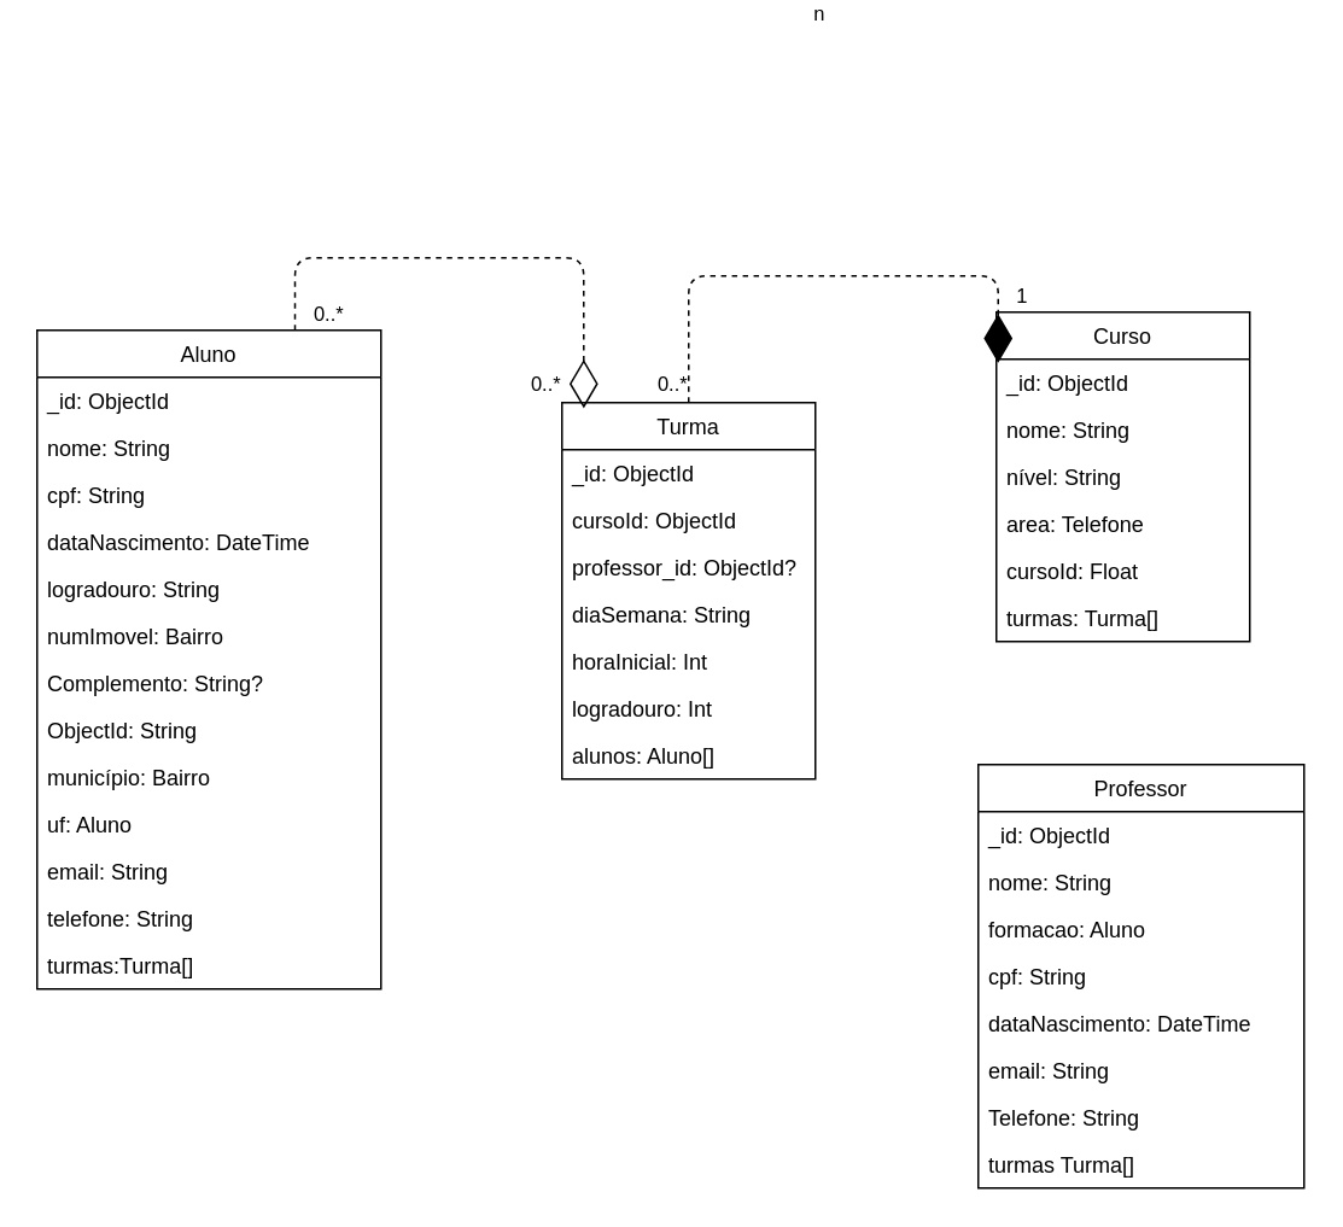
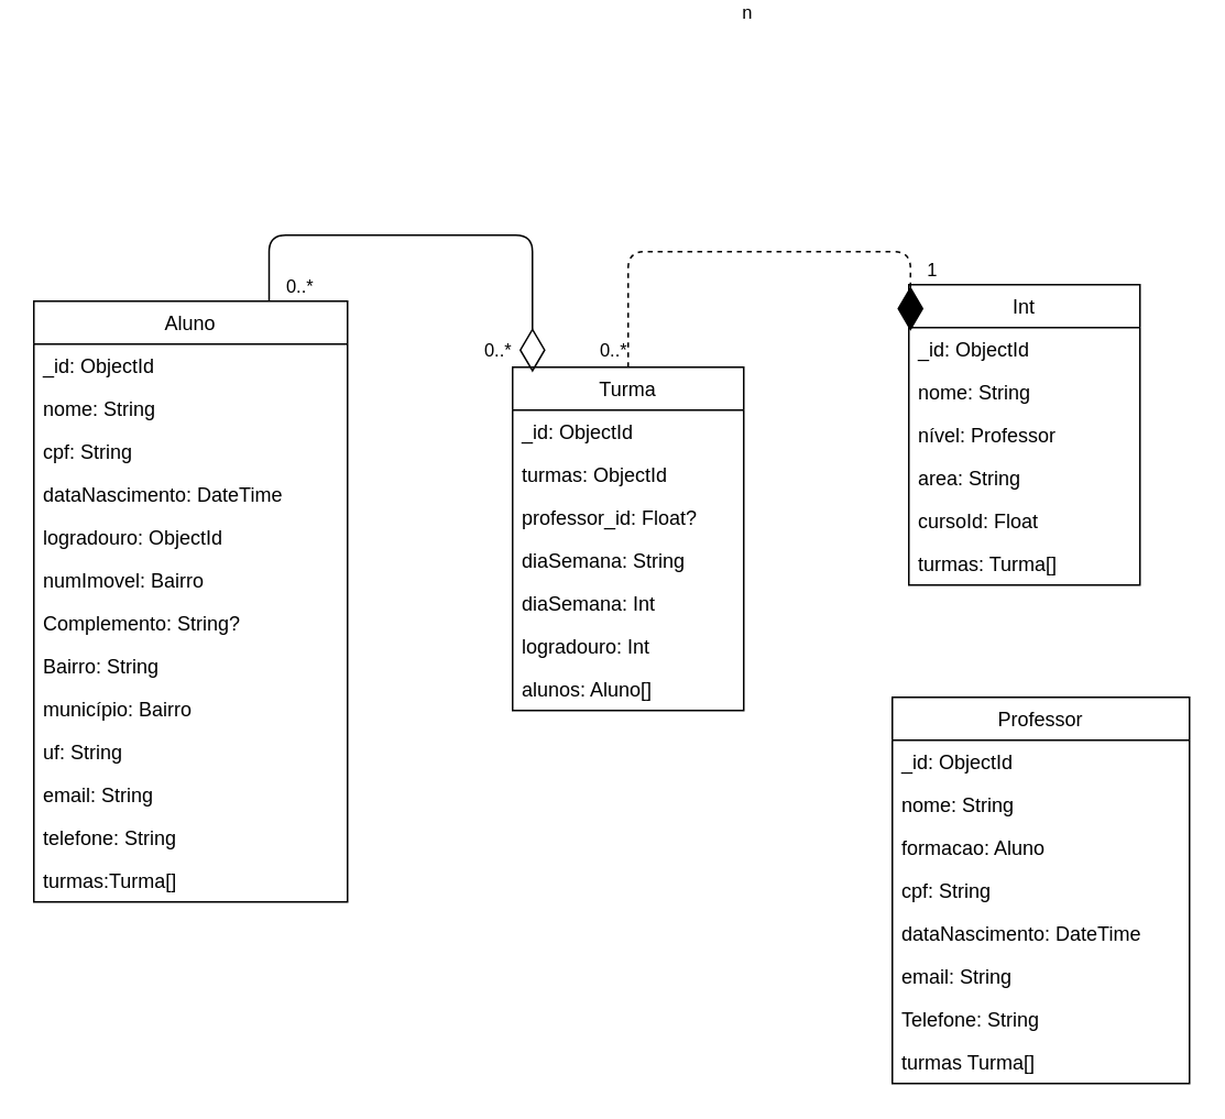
  <mxCell id="0" />
  <mxCell id="1" parent="0" />
  <mxCell id="2" value="Aluno" style="swimlane;fontStyle=0;childLayout=stackLayout;horizontal=1;startSize=26;fillColor=none;horizontalStack=0;resizeParent=1;resizeParentMax=0;resizeLast=0;collapsible=1;marginBottom=0;" parent="1" vertex="1"><mxGeometry x="20" y="60" width="190" height="364" as="geometry" /></mxCell>
  <mxCell id="3" value="_id: ObjectId" style="text;strokeColor=none;fillColor=none;align=left;verticalAlign=top;spacingLeft=4;spacingRight=4;overflow=hidden;rotatable=0;points=[[0,0.5],[1,0.5]];portConstraint=eastwest;" parent="2" vertex="1"><mxGeometry y="26" width="190" height="26" as="geometry" /></mxCell>
  <mxCell id="4" value="nome: String" style="text;strokeColor=none;fillColor=none;align=left;verticalAlign=top;spacingLeft=4;spacingRight=4;overflow=hidden;rotatable=0;points=[[0,0.5],[1,0.5]];portConstraint=eastwest;" parent="2" vertex="1"><mxGeometry y="52" width="190" height="26" as="geometry" /></mxCell>
  <mxCell id="5" value="cpf: String" style="text;strokeColor=none;fillColor=none;align=left;verticalAlign=top;spacingLeft=4;spacingRight=4;overflow=hidden;rotatable=0;points=[[0,0.5],[1,0.5]];portConstraint=eastwest;" parent="2" vertex="1"><mxGeometry y="78" width="190" height="26" as="geometry" /></mxCell>
  <mxCell id="6" value="dataNascimento: DateTime" style="text;strokeColor=none;fillColor=none;align=left;verticalAlign=top;spacingLeft=4;spacingRight=4;overflow=hidden;rotatable=0;points=[[0,0.5],[1,0.5]];portConstraint=eastwest;" parent="2" vertex="1"><mxGeometry y="104" width="190" height="26" as="geometry" /></mxCell>
- <mxCell id="7" value="logradouro: String" style="text;strokeColor=none;fillColor=none;align=left;verticalAlign=top;spacingLeft=4;spacingRight=4;overflow=hidden;rotatable=0;points=[[0,0.5],[1,0.5]];portConstraint=eastwest;" parent="2" vertex="1"><mxGeometry y="130" width="190" height="26" as="geometry" /></mxCell>
+ <mxCell id="7" value="logradouro: ObjectId" style="text;strokeColor=none;fillColor=none;align=left;verticalAlign=top;spacingLeft=4;spacingRight=4;overflow=hidden;rotatable=0;points=[[0,0.5],[1,0.5]];portConstraint=eastwest;" parent="2" vertex="1"><mxGeometry y="130" width="190" height="26" as="geometry" /></mxCell>
  <mxCell id="8" value="numImovel: Bairro" style="text;strokeColor=none;fillColor=none;align=left;verticalAlign=top;spacingLeft=4;spacingRight=4;overflow=hidden;rotatable=0;points=[[0,0.5],[1,0.5]];portConstraint=eastwest;" parent="2" vertex="1"><mxGeometry y="156" width="190" height="26" as="geometry" /></mxCell>
  <mxCell id="9" value="Complemento: String?" style="text;strokeColor=none;fillColor=none;align=left;verticalAlign=top;spacingLeft=4;spacingRight=4;overflow=hidden;rotatable=0;points=[[0,0.5],[1,0.5]];portConstraint=eastwest;" parent="2" vertex="1"><mxGeometry y="182" width="190" height="26" as="geometry" /></mxCell>
- <mxCell id="10" value="ObjectId: String" style="text;strokeColor=none;fillColor=none;align=left;verticalAlign=top;spacingLeft=4;spacingRight=4;overflow=hidden;rotatable=0;points=[[0,0.5],[1,0.5]];portConstraint=eastwest;" parent="2" vertex="1"><mxGeometry y="208" width="190" height="26" as="geometry" /></mxCell>
+ <mxCell id="10" value="Bairro: String" style="text;strokeColor=none;fillColor=none;align=left;verticalAlign=top;spacingLeft=4;spacingRight=4;overflow=hidden;rotatable=0;points=[[0,0.5],[1,0.5]];portConstraint=eastwest;" parent="2" vertex="1"><mxGeometry y="208" width="190" height="26" as="geometry" /></mxCell>
  <mxCell id="11" value="município: Bairro" style="text;strokeColor=none;fillColor=none;align=left;verticalAlign=top;spacingLeft=4;spacingRight=4;overflow=hidden;rotatable=0;points=[[0,0.5],[1,0.5]];portConstraint=eastwest;" parent="2" vertex="1"><mxGeometry y="234" width="190" height="26" as="geometry" /></mxCell>
- <mxCell id="12" value="uf: Aluno" style="text;strokeColor=none;fillColor=none;align=left;verticalAlign=top;spacingLeft=4;spacingRight=4;overflow=hidden;rotatable=0;points=[[0,0.5],[1,0.5]];portConstraint=eastwest;" parent="2" vertex="1"><mxGeometry y="260" width="190" height="26" as="geometry" /></mxCell>
+ <mxCell id="12" value="uf: String" style="text;strokeColor=none;fillColor=none;align=left;verticalAlign=top;spacingLeft=4;spacingRight=4;overflow=hidden;rotatable=0;points=[[0,0.5],[1,0.5]];portConstraint=eastwest;" parent="2" vertex="1"><mxGeometry y="260" width="190" height="26" as="geometry" /></mxCell>
  <mxCell id="13" value="email: String" style="text;strokeColor=none;fillColor=none;align=left;verticalAlign=top;spacingLeft=4;spacingRight=4;overflow=hidden;rotatable=0;points=[[0,0.5],[1,0.5]];portConstraint=eastwest;" parent="2" vertex="1"><mxGeometry y="286" width="190" height="26" as="geometry" /></mxCell>
  <mxCell id="14" value="telefone: String" style="text;strokeColor=none;fillColor=none;align=left;verticalAlign=top;spacingLeft=4;spacingRight=4;overflow=hidden;rotatable=0;points=[[0,0.5],[1,0.5]];portConstraint=eastwest;" parent="2" vertex="1"><mxGeometry y="312" width="190" height="26" as="geometry" /></mxCell>
  <mxCell id="15" value="turmas:Turma[]" style="text;strokeColor=none;fillColor=none;align=left;verticalAlign=top;spacingLeft=4;spacingRight=4;overflow=hidden;rotatable=0;points=[[0,0.5],[1,0.5]];portConstraint=eastwest;" parent="2" vertex="1"><mxGeometry y="338" width="190" height="26" as="geometry" /></mxCell>
- <mxCell id="16" value="Curso" style="swimlane;fontStyle=0;childLayout=stackLayout;horizontal=1;startSize=26;fillColor=none;horizontalStack=0;resizeParent=1;resizeParentMax=0;resizeLast=0;collapsible=1;marginBottom=0;" parent="1" vertex="1"><mxGeometry x="550" y="50" width="140" height="182" as="geometry" /></mxCell>
+ <mxCell id="16" value="Int" style="swimlane;fontStyle=0;childLayout=stackLayout;horizontal=1;startSize=26;fillColor=none;horizontalStack=0;resizeParent=1;resizeParentMax=0;resizeLast=0;collapsible=1;marginBottom=0;" parent="1" vertex="1"><mxGeometry x="550" y="50" width="140" height="182" as="geometry" /></mxCell>
  <mxCell id="17" value="_id: ObjectId" style="text;strokeColor=none;fillColor=none;align=left;verticalAlign=top;spacingLeft=4;spacingRight=4;overflow=hidden;rotatable=0;points=[[0,0.5],[1,0.5]];portConstraint=eastwest;" parent="16" vertex="1"><mxGeometry y="26" width="140" height="26" as="geometry" /></mxCell>
  <mxCell id="18" value="nome: String" style="text;strokeColor=none;fillColor=none;align=left;verticalAlign=top;spacingLeft=4;spacingRight=4;overflow=hidden;rotatable=0;points=[[0,0.5],[1,0.5]];portConstraint=eastwest;" parent="16" vertex="1"><mxGeometry y="52" width="140" height="26" as="geometry" /></mxCell>
- <mxCell id="19" value="nível: String" style="text;strokeColor=none;fillColor=none;align=left;verticalAlign=top;spacingLeft=4;spacingRight=4;overflow=hidden;rotatable=0;points=[[0,0.5],[1,0.5]];portConstraint=eastwest;" parent="16" vertex="1"><mxGeometry y="78" width="140" height="26" as="geometry" /></mxCell>
- <mxCell id="20" value="area: Telefone" style="text;strokeColor=none;fillColor=none;align=left;verticalAlign=top;spacingLeft=4;spacingRight=4;overflow=hidden;rotatable=0;points=[[0,0.5],[1,0.5]];portConstraint=eastwest;" parent="16" vertex="1"><mxGeometry y="104" width="140" height="26" as="geometry" /></mxCell>
+ <mxCell id="19" value="nível: Professor" style="text;strokeColor=none;fillColor=none;align=left;verticalAlign=top;spacingLeft=4;spacingRight=4;overflow=hidden;rotatable=0;points=[[0,0.5],[1,0.5]];portConstraint=eastwest;" parent="16" vertex="1"><mxGeometry y="78" width="140" height="26" as="geometry" /></mxCell>
+ <mxCell id="20" value="area: String" style="text;strokeColor=none;fillColor=none;align=left;verticalAlign=top;spacingLeft=4;spacingRight=4;overflow=hidden;rotatable=0;points=[[0,0.5],[1,0.5]];portConstraint=eastwest;" parent="16" vertex="1"><mxGeometry y="104" width="140" height="26" as="geometry" /></mxCell>
  <mxCell id="21" value="cursoId: Float" style="text;strokeColor=none;fillColor=none;align=left;verticalAlign=top;spacingLeft=4;spacingRight=4;overflow=hidden;rotatable=0;points=[[0,0.5],[1,0.5]];portConstraint=eastwest;" parent="16" vertex="1"><mxGeometry y="130" width="140" height="26" as="geometry" /></mxCell>
  <mxCell id="22" value="turmas: Turma[]" style="text;strokeColor=none;fillColor=none;align=left;verticalAlign=top;spacingLeft=4;spacingRight=4;overflow=hidden;rotatable=0;points=[[0,0.5],[1,0.5]];portConstraint=eastwest;" parent="16" vertex="1"><mxGeometry y="156" width="140" height="26" as="geometry" /></mxCell>
  <mxCell id="23" value="Professor" style="swimlane;fontStyle=0;childLayout=stackLayout;horizontal=1;startSize=26;fillColor=none;horizontalStack=0;resizeParent=1;resizeParentMax=0;resizeLast=0;collapsible=1;marginBottom=0;" parent="1" vertex="1"><mxGeometry x="540" y="300" width="180" height="234" as="geometry" /></mxCell>
  <mxCell id="24" value="_id: ObjectId" style="text;strokeColor=none;fillColor=none;align=left;verticalAlign=top;spacingLeft=4;spacingRight=4;overflow=hidden;rotatable=0;points=[[0,0.5],[1,0.5]];portConstraint=eastwest;" parent="23" vertex="1"><mxGeometry y="26" width="180" height="26" as="geometry" /></mxCell>
  <mxCell id="25" value="nome: String" style="text;strokeColor=none;fillColor=none;align=left;verticalAlign=top;spacingLeft=4;spacingRight=4;overflow=hidden;rotatable=0;points=[[0,0.5],[1,0.5]];portConstraint=eastwest;" parent="23" vertex="1"><mxGeometry y="52" width="180" height="26" as="geometry" /></mxCell>
  <mxCell id="26" value="formacao: Aluno" style="text;strokeColor=none;fillColor=none;align=left;verticalAlign=top;spacingLeft=4;spacingRight=4;overflow=hidden;rotatable=0;points=[[0,0.5],[1,0.5]];portConstraint=eastwest;" parent="23" vertex="1"><mxGeometry y="78" width="180" height="26" as="geometry" /></mxCell>
  <mxCell id="27" value="cpf: String" style="text;strokeColor=none;fillColor=none;align=left;verticalAlign=top;spacingLeft=4;spacingRight=4;overflow=hidden;rotatable=0;points=[[0,0.5],[1,0.5]];portConstraint=eastwest;" parent="23" vertex="1"><mxGeometry y="104" width="180" height="26" as="geometry" /></mxCell>
  <mxCell id="28" value="dataNascimento: DateTime" style="text;strokeColor=none;fillColor=none;align=left;verticalAlign=top;spacingLeft=4;spacingRight=4;overflow=hidden;rotatable=0;points=[[0,0.5],[1,0.5]];portConstraint=eastwest;" parent="23" vertex="1"><mxGeometry y="130" width="180" height="26" as="geometry" /></mxCell>
  <mxCell id="29" value="email: String" style="text;strokeColor=none;fillColor=none;align=left;verticalAlign=top;spacingLeft=4;spacingRight=4;overflow=hidden;rotatable=0;points=[[0,0.5],[1,0.5]];portConstraint=eastwest;" parent="23" vertex="1"><mxGeometry y="156" width="180" height="26" as="geometry" /></mxCell>
  <mxCell id="30" value="Telefone: String" style="text;strokeColor=none;fillColor=none;align=left;verticalAlign=top;spacingLeft=4;spacingRight=4;overflow=hidden;rotatable=0;points=[[0,0.5],[1,0.5]];portConstraint=eastwest;" parent="23" vertex="1"><mxGeometry y="182" width="180" height="26" as="geometry" /></mxCell>
  <mxCell id="31" value="turmas Turma[]" style="text;strokeColor=none;fillColor=none;align=left;verticalAlign=top;spacingLeft=4;spacingRight=4;overflow=hidden;rotatable=0;points=[[0,0.5],[1,0.5]];portConstraint=eastwest;" parent="23" vertex="1"><mxGeometry y="208" width="180" height="26" as="geometry" /></mxCell>
  <mxCell id="32" value="Turma" style="swimlane;fontStyle=0;childLayout=stackLayout;horizontal=1;startSize=26;fillColor=none;horizontalStack=0;resizeParent=1;resizeParentMax=0;resizeLast=0;collapsible=1;marginBottom=0;" parent="1" vertex="1"><mxGeometry x="310" y="100" width="140" height="208" as="geometry" /></mxCell>
  <mxCell id="33" value="_id: ObjectId" style="text;strokeColor=none;fillColor=none;align=left;verticalAlign=top;spacingLeft=4;spacingRight=4;overflow=hidden;rotatable=0;points=[[0,0.5],[1,0.5]];portConstraint=eastwest;" parent="32" vertex="1"><mxGeometry y="26" width="140" height="26" as="geometry" /></mxCell>
- <mxCell id="34" value="cursoId: ObjectId" style="text;strokeColor=none;fillColor=none;align=left;verticalAlign=top;spacingLeft=4;spacingRight=4;overflow=hidden;rotatable=0;points=[[0,0.5],[1,0.5]];portConstraint=eastwest;" parent="32" vertex="1"><mxGeometry y="52" width="140" height="26" as="geometry" /></mxCell>
- <mxCell id="35" value="professor_id: ObjectId?" style="text;strokeColor=none;fillColor=none;align=left;verticalAlign=top;spacingLeft=4;spacingRight=4;overflow=hidden;rotatable=0;points=[[0,0.5],[1,0.5]];portConstraint=eastwest;" parent="32" vertex="1"><mxGeometry y="78" width="140" height="26" as="geometry" /></mxCell>
+ <mxCell id="34" value="turmas: ObjectId" style="text;strokeColor=none;fillColor=none;align=left;verticalAlign=top;spacingLeft=4;spacingRight=4;overflow=hidden;rotatable=0;points=[[0,0.5],[1,0.5]];portConstraint=eastwest;" parent="32" vertex="1"><mxGeometry y="52" width="140" height="26" as="geometry" /></mxCell>
+ <mxCell id="35" value="professor_id: Float?" style="text;strokeColor=none;fillColor=none;align=left;verticalAlign=top;spacingLeft=4;spacingRight=4;overflow=hidden;rotatable=0;points=[[0,0.5],[1,0.5]];portConstraint=eastwest;" parent="32" vertex="1"><mxGeometry y="78" width="140" height="26" as="geometry" /></mxCell>
  <mxCell id="36" value="diaSemana: String" style="text;strokeColor=none;fillColor=none;align=left;verticalAlign=top;spacingLeft=4;spacingRight=4;overflow=hidden;rotatable=0;points=[[0,0.5],[1,0.5]];portConstraint=eastwest;" parent="32" vertex="1"><mxGeometry y="104" width="140" height="26" as="geometry" /></mxCell>
- <mxCell id="37" value="horaInicial: Int" style="text;strokeColor=none;fillColor=none;align=left;verticalAlign=top;spacingLeft=4;spacingRight=4;overflow=hidden;rotatable=0;points=[[0,0.5],[1,0.5]];portConstraint=eastwest;" parent="32" vertex="1"><mxGeometry y="130" width="140" height="26" as="geometry" /></mxCell>
+ <mxCell id="37" value="diaSemana: Int" style="text;strokeColor=none;fillColor=none;align=left;verticalAlign=top;spacingLeft=4;spacingRight=4;overflow=hidden;rotatable=0;points=[[0,0.5],[1,0.5]];portConstraint=eastwest;" parent="32" vertex="1"><mxGeometry y="130" width="140" height="26" as="geometry" /></mxCell>
  <mxCell id="38" value="logradouro: Int" style="text;strokeColor=none;fillColor=none;align=left;verticalAlign=top;spacingLeft=4;spacingRight=4;overflow=hidden;rotatable=0;points=[[0,0.5],[1,0.5]];portConstraint=eastwest;" parent="32" vertex="1"><mxGeometry y="156" width="140" height="26" as="geometry" /></mxCell>
  <mxCell id="39" value="alunos: Aluno[]" style="text;strokeColor=none;fillColor=none;align=left;verticalAlign=top;spacingLeft=4;spacingRight=4;overflow=hidden;rotatable=0;points=[[0,0.5],[1,0.5]];portConstraint=eastwest;" parent="32" vertex="1"><mxGeometry y="182" width="140" height="26" as="geometry" /></mxCell>
  <mxCell id="40" value="" style="endArrow=diamondThin;endFill=1;endSize=24;html=1;edgeStyle=orthogonalEdgeStyle;entryX=0.007;entryY=0.154;entryDx=0;entryDy=0;entryPerimeter=0;exitX=0.5;exitY=0;exitDx=0;exitDy=0;dashed=1;" parent="1" source="32" target="16" edge="1"><mxGeometry width="160" relative="1" as="geometry"><mxPoint x="380" as="sourcePoint" y="0" /><mxPoint x="568.92" y="59.126" as="targetPoint" /><Array as="points"><mxPoint x="380" y="30" /><mxPoint x="551" y="30" /></Array></mxGeometry></mxCell>
  <mxCell id="41" value="n" style="edgeLabel;html=1;align=center;verticalAlign=middle;resizable=0;points=[];" parent="40" vertex="1" connectable="0"><mxGeometry x="0.181" relative="1" as="geometry"><mxPoint x="-30" y="-146" as="offset" /></mxGeometry></mxCell>
  <mxCell id="42" value="0..*&lt;br&gt;" style="edgeLabel;html=1;align=center;verticalAlign=middle;resizable=0;points=[];" parent="40" vertex="1" connectable="0"><mxGeometry x="-0.829" y="-1" relative="1" as="geometry"><mxPoint x="-11" y="14" as="offset" /></mxGeometry></mxCell>
  <mxCell id="43" value="1" style="edgeLabel;html=1;align=center;verticalAlign=middle;resizable=0;points=[];" parent="40" vertex="1" connectable="0"><mxGeometry x="-0.345" y="2" relative="1" as="geometry"><mxPoint x="158" y="12" as="offset" /></mxGeometry></mxCell>
- <mxCell id="44" value="" style="endArrow=diamondThin;endFill=0;endSize=24;html=1;edgeStyle=orthogonalEdgeStyle;entryX=0.086;entryY=0.015;entryDx=0;entryDy=0;entryPerimeter=0;exitX=0.75;exitY=0;exitDx=0;exitDy=0;dashed=1;" parent="1" source="2" target="32" edge="1"><mxGeometry width="160" relative="1" as="geometry"><mxPoint x="170" y="20" as="sourcePoint" /><mxPoint x="344" y="60" as="targetPoint" /><Array as="points"><mxPoint x="163" y="20" /><mxPoint x="322" y="20" /></Array></mxGeometry></mxCell>
+ <mxCell id="44" value="" style="endArrow=diamondThin;endFill=0;endSize=24;html=1;edgeStyle=orthogonalEdgeStyle;entryX=0.086;entryY=0.015;entryDx=0;entryDy=0;entryPerimeter=0;exitX=0.75;exitY=0;exitDx=0;exitDy=0;" parent="1" source="2" target="32" edge="1"><mxGeometry width="160" relative="1" as="geometry"><mxPoint x="170" y="20" as="sourcePoint" /><mxPoint x="344" y="60" as="targetPoint" /><Array as="points"><mxPoint x="163" y="20" /><mxPoint x="322" y="20" /></Array></mxGeometry></mxCell>
  <mxCell id="45" value="0..*" style="edgeLabel;html=1;align=center;verticalAlign=middle;resizable=0;points=[];" parent="44" vertex="1" connectable="0"><mxGeometry x="-0.257" y="3" relative="1" as="geometry"><mxPoint x="-47" y="33" as="offset" /></mxGeometry></mxCell>
  <mxCell id="46" value="0..*" style="edgeLabel;html=1;align=center;verticalAlign=middle;resizable=0;points=[];" parent="1" vertex="1" connectable="0"><mxGeometry x="190.5" y="60" as="geometry"><mxPoint x="110" y="29" as="offset" /></mxGeometry></mxCell>
